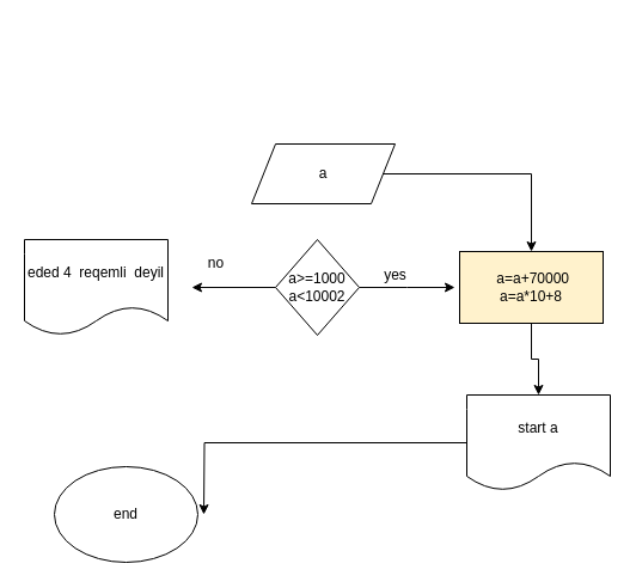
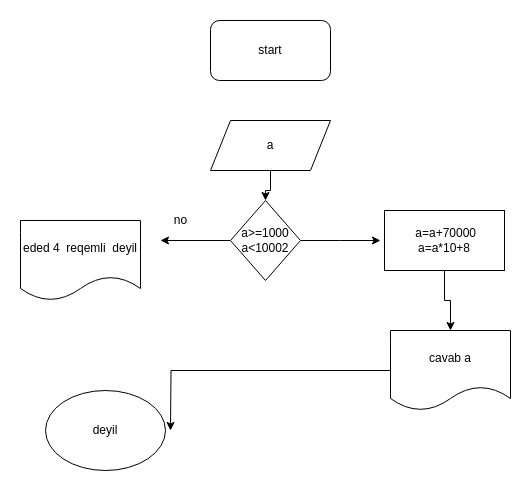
  <mxCell id="0" />
  <mxCell id="1" parent="0" />
- <mxCell id="2" style="edgeStyle=orthogonalEdgeStyle;rounded=0;orthogonalLoop=1;jettySize=auto;html=1;" parent="1" source="3" target="11" edge="1"><mxGeometry relative="1" as="geometry" /></mxCell>
+ <mxCell id="2" style="edgeStyle=orthogonalEdgeStyle;rounded=0;orthogonalLoop=1;jettySize=auto;html=1;entryX=0.5;entryY=0;entryDx=0;entryDy=0;" parent="1" source="3" target="6" edge="1"><mxGeometry relative="1" as="geometry" /></mxCell>
  <mxCell id="3" value="a" style="shape=parallelogram;perimeter=parallelogramPerimeter;whiteSpace=wrap;html=1;fixedSize=1;" parent="1" vertex="1"><mxGeometry x="210" y="120" width="120" height="50" as="geometry" /></mxCell>
  <mxCell id="4" style="edgeStyle=orthogonalEdgeStyle;rounded=0;orthogonalLoop=1;jettySize=auto;html=1;" parent="1" source="6" edge="1"><mxGeometry relative="1" as="geometry"><mxPoint x="380" y="240" as="targetPoint" /></mxGeometry></mxCell>
  <mxCell id="5" style="edgeStyle=orthogonalEdgeStyle;rounded=0;orthogonalLoop=1;jettySize=auto;html=1;exitX=0;exitY=0.5;exitDx=0;exitDy=0;" parent="1" source="6" edge="1"><mxGeometry relative="1" as="geometry"><mxPoint x="160" y="240" as="targetPoint" /></mxGeometry></mxCell>
  <mxCell id="6" value="a&amp;gt;=1000&lt;br&gt;a&amp;lt;10002" style="rhombus;whiteSpace=wrap;html=1;" parent="1" vertex="1"><mxGeometry x="230" y="200" width="70" height="80" as="geometry" /></mxCell>
- <mxCell id="7" value="yes" style="text;html=1;align=center;verticalAlign=middle;resizable=0;points=[];autosize=1;strokeColor=none;fillColor=none;" parent="1" vertex="1"><mxGeometry x="315" y="220" width="30" height="20" as="geometry" /></mxCell>
  <mxCell id="8" value="no" style="text;html=1;align=center;verticalAlign=middle;resizable=0;points=[];autosize=1;strokeColor=none;fillColor=none;" parent="1" vertex="1"><mxGeometry x="165" y="210" width="30" height="20" as="geometry" /></mxCell>
- <mxCell id="9" value="eded 4&amp;nbsp; reqemli&amp;nbsp; deyil" style="shape=document;whiteSpace=wrap;html=1;boundedLbl=1;" parent="1" vertex="1"><mxGeometry x="20" y="200" width="120" height="80" as="geometry" /></mxCell>
+ <mxCell id="9" value="eded 4&amp;nbsp; reqemli&amp;nbsp; deyil" style="shape=document;whiteSpace=wrap;html=1;boundedLbl=1;" parent="1" vertex="1"><mxGeometry x="20" y="220" width="120" height="80" as="geometry" /></mxCell>
  <mxCell id="10" style="edgeStyle=orthogonalEdgeStyle;rounded=0;orthogonalLoop=1;jettySize=auto;html=1;exitX=0.5;exitY=1;exitDx=0;exitDy=0;entryX=0.5;entryY=0;entryDx=0;entryDy=0;" parent="1" source="11" target="13" edge="1"><mxGeometry relative="1" as="geometry" /></mxCell>
- <mxCell id="11" value="&amp;nbsp;a=a+70000&lt;br&gt;a=a*10+8&lt;br&gt;" style="rounded=0;whiteSpace=wrap;html=1;fillColor=#fff2cc;" parent="1" vertex="1"><mxGeometry x="384" y="210" width="120" height="60" as="geometry" /></mxCell>
+ <mxCell id="11" value="&amp;nbsp;a=a+70000&lt;br&gt;a=a*10+8&lt;br&gt;" style="rounded=0;whiteSpace=wrap;html=1;" parent="1" vertex="1"><mxGeometry x="384" y="210" width="120" height="60" as="geometry" /></mxCell>
  <mxCell id="12" style="edgeStyle=orthogonalEdgeStyle;rounded=0;orthogonalLoop=1;jettySize=auto;html=1;" parent="1" source="13" edge="1"><mxGeometry relative="1" as="geometry"><mxPoint x="170" y="430" as="targetPoint" /></mxGeometry></mxCell>
- <mxCell id="13" value="start a" style="shape=document;whiteSpace=wrap;html=1;boundedLbl=1;" parent="1" vertex="1"><mxGeometry x="390" y="330" width="120" height="80" as="geometry" /></mxCell>
- <mxCell id="14" value="end" style="ellipse;whiteSpace=wrap;html=1;" parent="1" vertex="1"><mxGeometry x="45" y="390" width="120" height="80" as="geometry" /></mxCell>
+ <mxCell id="13" value="cavab a" style="shape=document;whiteSpace=wrap;html=1;boundedLbl=1;" parent="1" vertex="1"><mxGeometry x="390" y="330" width="120" height="80" as="geometry" /></mxCell>
+ <mxCell id="14" value="deyil" style="ellipse;whiteSpace=wrap;html=1;" parent="1" vertex="1"><mxGeometry x="45" y="390" width="120" height="80" as="geometry" /></mxCell>
+ <mxCell id="15" value="start" style="rounded=1;whiteSpace=wrap;html=1;" parent="1" vertex="1"><mxGeometry x="210" y="20" width="120" height="60" as="geometry" /></mxCell>
